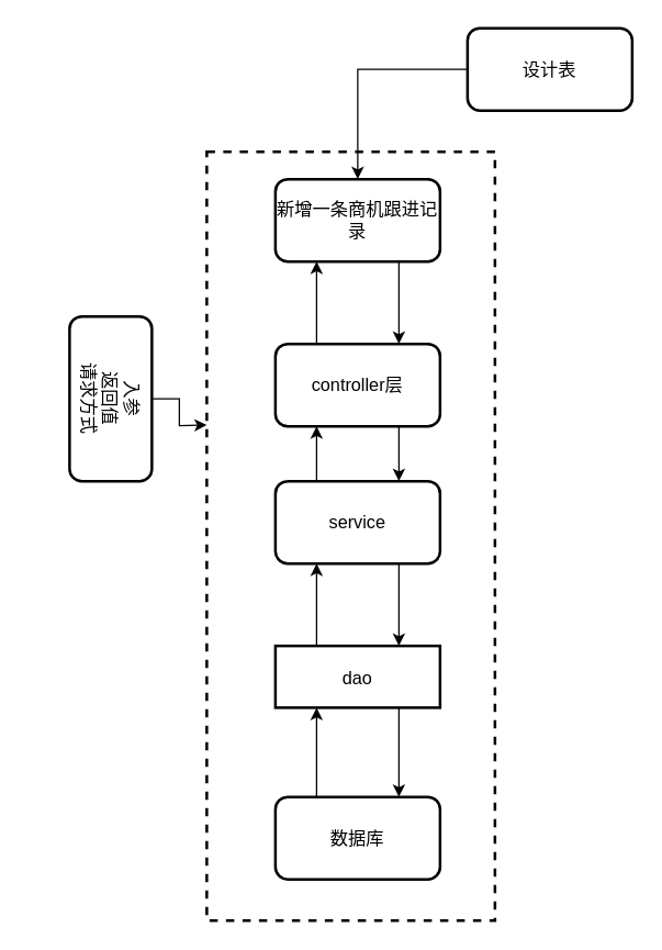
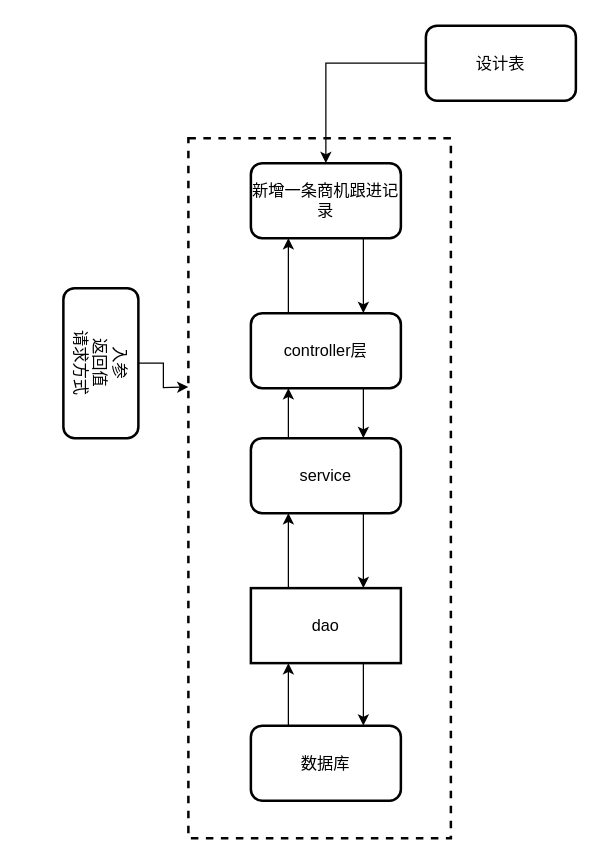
  <mxCell id="0" />
  <mxCell id="1" parent="0" />
  <mxCell id="2" value="" style="rounded=0;whiteSpace=wrap;html=1;fontSize=13;strokeWidth=2;fillColor=none;dashed=1;" vertex="1" parent="1"><mxGeometry x="150" y="110" width="210" height="560" as="geometry" /></mxCell>
  <mxCell id="3" style="edgeStyle=orthogonalEdgeStyle;rounded=0;orthogonalLoop=1;jettySize=auto;html=1;entryX=0.5;entryY=0;entryDx=0;entryDy=0;fontSize=13;" edge="1" parent="1" source="4" target="6"><mxGeometry relative="1" as="geometry" /></mxCell>
  <mxCell id="4" value="设计表" style="rounded=1;whiteSpace=wrap;html=1;fontSize=13;strokeWidth=2;" vertex="1" parent="1"><mxGeometry x="340" y="20" width="120" height="60" as="geometry" /></mxCell>
  <mxCell id="5" style="edgeStyle=orthogonalEdgeStyle;rounded=0;orthogonalLoop=1;jettySize=auto;html=1;entryX=0.75;entryY=0;entryDx=0;entryDy=0;fontSize=13;" edge="1" parent="1" source="6" target="9"><mxGeometry relative="1" as="geometry"><Array as="points"><mxPoint x="290" y="200" /><mxPoint x="290" y="200" /></Array></mxGeometry></mxCell>
  <mxCell id="6" value="新增一条商机跟进记录" style="rounded=1;whiteSpace=wrap;html=1;fontSize=13;strokeWidth=2;" vertex="1" parent="1"><mxGeometry x="200" y="130" width="120" height="60" as="geometry" /></mxCell>
  <mxCell id="7" style="edgeStyle=orthogonalEdgeStyle;rounded=0;orthogonalLoop=1;jettySize=auto;html=1;exitX=0.75;exitY=1;exitDx=0;exitDy=0;entryX=0.75;entryY=0;entryDx=0;entryDy=0;fontSize=13;" edge="1" parent="1" source="9" target="12"><mxGeometry relative="1" as="geometry" /></mxCell>
  <mxCell id="8" style="edgeStyle=orthogonalEdgeStyle;rounded=0;orthogonalLoop=1;jettySize=auto;html=1;exitX=0.25;exitY=0;exitDx=0;exitDy=0;entryX=0.25;entryY=1;entryDx=0;entryDy=0;fontSize=13;" edge="1" parent="1" source="9" target="6"><mxGeometry relative="1" as="geometry" /></mxCell>
  <mxCell id="9" value="controller层" style="rounded=1;whiteSpace=wrap;html=1;fontSize=13;strokeWidth=2;" vertex="1" parent="1"><mxGeometry x="200" y="250" width="120" height="60" as="geometry" /></mxCell>
  <mxCell id="10" style="edgeStyle=orthogonalEdgeStyle;rounded=0;orthogonalLoop=1;jettySize=auto;html=1;exitX=0.75;exitY=1;exitDx=0;exitDy=0;entryX=0.75;entryY=0;entryDx=0;entryDy=0;fontSize=13;" edge="1" parent="1" source="12" target="15"><mxGeometry relative="1" as="geometry" /></mxCell>
  <mxCell id="11" style="edgeStyle=orthogonalEdgeStyle;rounded=0;orthogonalLoop=1;jettySize=auto;html=1;exitX=0.25;exitY=0;exitDx=0;exitDy=0;entryX=0.25;entryY=1;entryDx=0;entryDy=0;fontSize=13;" edge="1" parent="1" source="12" target="9"><mxGeometry relative="1" as="geometry" /></mxCell>
  <mxCell id="12" value="service" style="rounded=1;whiteSpace=wrap;html=1;fontSize=13;strokeWidth=2;" vertex="1" parent="1"><mxGeometry x="200" y="350" width="120" height="60" as="geometry" /></mxCell>
  <mxCell id="13" style="edgeStyle=orthogonalEdgeStyle;rounded=0;orthogonalLoop=1;jettySize=auto;html=1;exitX=0.75;exitY=1;exitDx=0;exitDy=0;entryX=0.75;entryY=0;entryDx=0;entryDy=0;fontSize=13;" edge="1" parent="1" source="15" target="17"><mxGeometry relative="1" as="geometry" /></mxCell>
  <mxCell id="14" style="edgeStyle=orthogonalEdgeStyle;rounded=0;orthogonalLoop=1;jettySize=auto;html=1;exitX=0.25;exitY=0;exitDx=0;exitDy=0;entryX=0.25;entryY=1;entryDx=0;entryDy=0;fontSize=13;" edge="1" parent="1" source="15" target="12"><mxGeometry relative="1" as="geometry" /></mxCell>
- <mxCell id="15" value="dao" style="rounded=0;whiteSpace=wrap;html=1;fontSize=13;strokeWidth=2;" vertex="1" parent="1"><mxGeometry x="200" y="470" width="120" height="45" as="geometry" /></mxCell>
+ <mxCell id="15" value="dao" style="rounded=0;whiteSpace=wrap;html=1;fontSize=13;strokeWidth=2;" vertex="1" parent="1"><mxGeometry x="200" y="470" width="120" height="60" as="geometry" /></mxCell>
  <mxCell id="16" style="edgeStyle=orthogonalEdgeStyle;rounded=0;orthogonalLoop=1;jettySize=auto;html=1;exitX=0.25;exitY=0;exitDx=0;exitDy=0;entryX=0.25;entryY=1;entryDx=0;entryDy=0;fontSize=13;" edge="1" parent="1" source="17" target="15"><mxGeometry relative="1" as="geometry" /></mxCell>
  <mxCell id="17" value="数据库" style="rounded=1;whiteSpace=wrap;html=1;fontSize=13;strokeWidth=2;" vertex="1" parent="1"><mxGeometry x="200" y="580" width="120" height="60" as="geometry" /></mxCell>
  <mxCell id="18" style="edgeStyle=orthogonalEdgeStyle;rounded=0;orthogonalLoop=1;jettySize=auto;html=1;fontSize=13;" edge="1" parent="1" source="19"><mxGeometry relative="1" as="geometry"><mxPoint x="150" y="309" as="targetPoint" /></mxGeometry></mxCell>
  <mxCell id="19" value="入参&lt;br&gt;返回值&lt;br&gt;请求方式" style="rounded=1;whiteSpace=wrap;html=1;fontSize=13;strokeWidth=2;fillColor=default;rotation=90;" vertex="1" parent="1"><mxGeometry y="260" width="120" height="60" as="geometry" x="20" /></mxCell>
